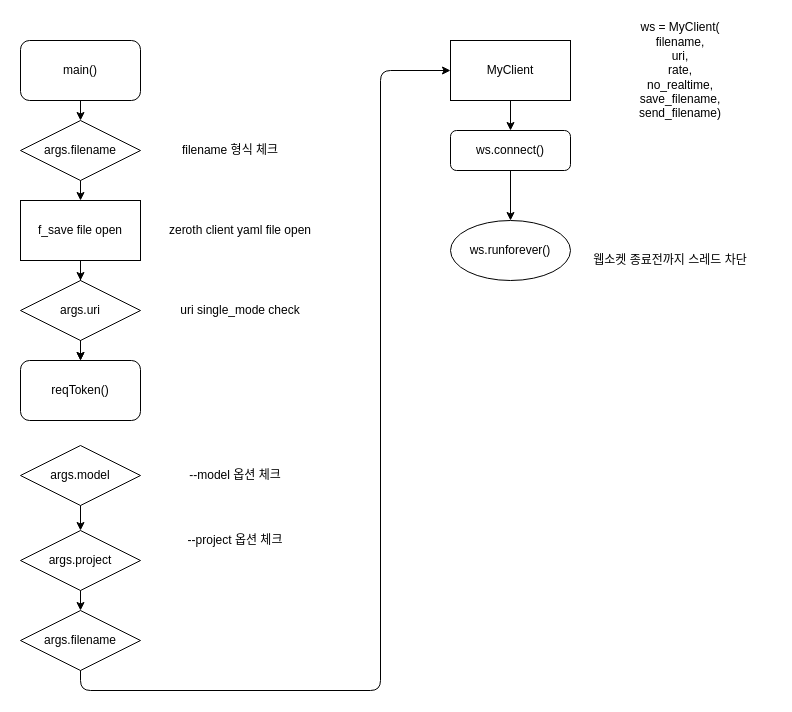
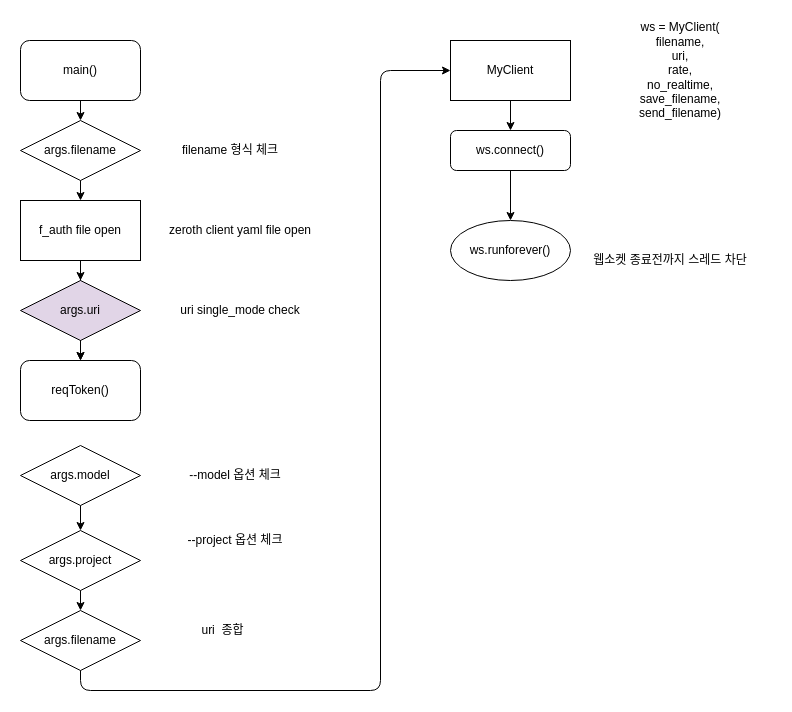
  <mxCell id="0" />
  <mxCell id="1" parent="0" />
  <mxCell id="2" value="" style="edgeStyle=orthogonalEdgeStyle;rounded=0;orthogonalLoop=1;jettySize=auto;html=1;" edge="1" parent="1" source="3" target="8"><mxGeometry relative="1" as="geometry" /></mxCell>
- <mxCell id="3" value="f_save file open" style="rounded=0;whiteSpace=wrap;html=1;" parent="1" vertex="1"><mxGeometry x="20" y="200" width="120" height="60" as="geometry" /></mxCell>
+ <mxCell id="3" value="f_auth file open" style="rounded=0;whiteSpace=wrap;html=1;" parent="1" vertex="1"><mxGeometry x="20" y="200" width="120" height="60" as="geometry" /></mxCell>
  <mxCell id="4" value="args.filename" style="rhombus;whiteSpace=wrap;html=1;" parent="1" vertex="1"><mxGeometry x="20" y="120" width="120" height="60" as="geometry" /></mxCell>
  <mxCell id="5" value="" style="endArrow=classic;html=1;exitX=0.5;exitY=1;exitDx=0;exitDy=0;entryX=0.5;entryY=0;entryDx=0;entryDy=0;" parent="1" source="4" target="3" edge="1"><mxGeometry width="50" height="50" relative="1" as="geometry"><mxPoint x="420" y="270" as="sourcePoint" /><mxPoint x="80" y="210" as="targetPoint" /></mxGeometry></mxCell>
  <mxCell id="6" value="main()" style="rounded=1;whiteSpace=wrap;html=1;" parent="1" vertex="1"><mxGeometry x="20" y="40" width="120" height="60" as="geometry" /></mxCell>
- <mxCell id="7" value="args.uri" style="rhombus;whiteSpace=wrap;html=1;" parent="1" vertex="1"><mxGeometry x="20" y="280" width="120" height="60" as="geometry" /></mxCell>
+ <mxCell id="7" value="args.uri" style="rhombus;whiteSpace=wrap;html=1;fillColor=#e1d5e7;" parent="1" vertex="1"><mxGeometry x="20" y="280" width="120" height="60" as="geometry" /></mxCell>
  <mxCell id="8" value="reqToken()" style="rounded=1;whiteSpace=wrap;html=1;" parent="1" vertex="1"><mxGeometry x="20" y="360" width="120" height="60" as="geometry" /></mxCell>
  <mxCell id="9" value="args.model" style="rhombus;whiteSpace=wrap;html=1;" parent="1" vertex="1"><mxGeometry x="20" y="445" width="120" height="60" as="geometry" /></mxCell>
  <mxCell id="10" value="args.project" style="rhombus;whiteSpace=wrap;html=1;" parent="1" vertex="1"><mxGeometry x="20" y="530" width="120" height="60" as="geometry" /></mxCell>
  <mxCell id="11" value="args.filename" style="rhombus;whiteSpace=wrap;html=1;" parent="1" vertex="1"><mxGeometry x="20" y="610" width="120" height="60" as="geometry" /></mxCell>
  <mxCell id="12" value="" style="endArrow=classic;html=1;entryX=0.5;entryY=0;entryDx=0;entryDy=0;" parent="1" target="7" edge="1"><mxGeometry width="50" height="50" relative="1" as="geometry"><mxPoint x="80" y="260" as="sourcePoint" /><mxPoint x="90" y="210" as="targetPoint" /></mxGeometry></mxCell>
  <mxCell id="13" value="" style="endArrow=classic;html=1;entryX=0.5;entryY=0;entryDx=0;entryDy=0;" parent="1" target="8" edge="1"><mxGeometry width="50" height="50" relative="1" as="geometry"><mxPoint x="80" y="340" as="sourcePoint" /><mxPoint x="100" y="220" as="targetPoint" /></mxGeometry></mxCell>
  <mxCell id="14" value="" style="endArrow=classic;html=1;entryX=0.5;entryY=0;entryDx=0;entryDy=0;exitX=0.5;exitY=1;exitDx=0;exitDy=0;" parent="1" target="10" edge="1" source="9"><mxGeometry width="50" height="50" relative="1" as="geometry"><mxPoint x="80" y="510" as="sourcePoint" /><mxPoint x="120" y="240" as="targetPoint" /></mxGeometry></mxCell>
  <mxCell id="15" value="" style="endArrow=classic;html=1;exitX=0.5;exitY=1;exitDx=0;exitDy=0;entryX=0.5;entryY=0;entryDx=0;entryDy=0;" parent="1" source="10" target="11" edge="1"><mxGeometry width="50" height="50" relative="1" as="geometry"><mxPoint x="130" y="230" as="sourcePoint" /><mxPoint x="90" y="610" as="targetPoint" /></mxGeometry></mxCell>
  <mxCell id="16" value="MyClient" style="rounded=0;whiteSpace=wrap;html=1;" parent="1" vertex="1"><mxGeometry x="450" y="40" width="120" height="60" as="geometry" /></mxCell>
  <mxCell id="17" value="" style="endArrow=classic;html=1;entryX=0;entryY=0.5;entryDx=0;entryDy=0;exitX=0.5;exitY=1;exitDx=0;exitDy=0;" parent="1" source="11" target="16" edge="1"><mxGeometry width="50" height="50" relative="1" as="geometry"><mxPoint x="80" y="710" as="sourcePoint" /><mxPoint x="310" y="70" as="targetPoint" /><Array as="points"><mxPoint x="80" y="690" /><mxPoint x="380" y="690" /><mxPoint x="380" y="70" /></Array></mxGeometry></mxCell>
  <mxCell id="18" value="filename 형식 체크" style="text;html=1;strokeColor=none;fillColor=none;align=center;verticalAlign=middle;whiteSpace=wrap;rounded=0;" parent="1" vertex="1"><mxGeometry x="160" y="140" width="140" height="20" as="geometry" /></mxCell>
  <mxCell id="19" value="zeroth client yaml file open" style="text;html=1;strokeColor=none;fillColor=none;align=center;verticalAlign=middle;whiteSpace=wrap;rounded=0;" parent="1" vertex="1"><mxGeometry x="160" y="220" width="160" height="20" as="geometry" /></mxCell>
  <mxCell id="20" value="uri single_mode check" style="text;html=1;strokeColor=none;fillColor=none;align=center;verticalAlign=middle;whiteSpace=wrap;rounded=0;" parent="1" vertex="1"><mxGeometry x="160" y="300" width="160" height="20" as="geometry" /></mxCell>
  <mxCell id="21" value="--model 옵션 체크" style="text;html=1;strokeColor=none;fillColor=none;align=center;verticalAlign=middle;whiteSpace=wrap;rounded=0;" parent="1" vertex="1"><mxGeometry x="170" y="465" width="130" height="20" as="geometry" /></mxCell>
  <mxCell id="22" value="" style="endArrow=classic;html=1;exitX=0.5;exitY=1;exitDx=0;exitDy=0;" parent="1" source="6" target="4" edge="1"><mxGeometry width="50" height="50" relative="1" as="geometry"><mxPoint x="380" y="240" as="sourcePoint" /><mxPoint x="200" y="120" as="targetPoint" /></mxGeometry></mxCell>
  <mxCell id="23" value="--project 옵션 체크" style="text;html=1;strokeColor=none;fillColor=none;align=center;verticalAlign=middle;whiteSpace=wrap;rounded=0;" parent="1" vertex="1"><mxGeometry x="175" y="530" width="120" height="20" as="geometry" /></mxCell>
+ <mxCell id="24" value="uri&amp;nbsp; 종합" style="text;html=1;strokeColor=none;fillColor=none;align=center;verticalAlign=middle;whiteSpace=wrap;rounded=0;" parent="1" vertex="1"><mxGeometry x="175" y="620" width="95" height="20" as="geometry" /></mxCell>
  <mxCell id="25" value="ws.connect()" style="rounded=1;whiteSpace=wrap;html=1;" vertex="1" parent="1"><mxGeometry x="450" y="130" width="120" height="40" as="geometry" /></mxCell>
  <mxCell id="26" value="" style="endArrow=classic;html=1;entryX=0.5;entryY=0;entryDx=0;entryDy=0;exitX=0.5;exitY=1;exitDx=0;exitDy=0;" edge="1" parent="1" source="16" target="25"><mxGeometry width="50" height="50" relative="1" as="geometry"><mxPoint x="-10" y="350" as="sourcePoint" /><mxPoint x="-10" y="370" as="targetPoint" /></mxGeometry></mxCell>
  <mxCell id="27" value="ws.runforever()" style="ellipse;whiteSpace=wrap;html=1;" vertex="1" parent="1"><mxGeometry x="450" y="220" width="120" height="60" as="geometry" /></mxCell>
  <mxCell id="28" value="" style="endArrow=classic;html=1;exitX=0.5;exitY=1;exitDx=0;exitDy=0;entryX=0.5;entryY=0;entryDx=0;entryDy=0;" edge="1" parent="1" target="27" source="25"><mxGeometry width="50" height="50" relative="1" as="geometry"><mxPoint x="510" y="230" as="sourcePoint" /><mxPoint x="510" y="260" as="targetPoint" /></mxGeometry></mxCell>
  <mxCell id="29" value="웹소켓 종료전까지 스레드 차단" style="text;html=1;strokeColor=none;fillColor=none;align=center;verticalAlign=middle;whiteSpace=wrap;rounded=0;" vertex="1" parent="1"><mxGeometry x="570" y="250" width="200" height="20" as="geometry" /></mxCell>
  <mxCell id="30" value="ws = MyClient(&lt;br&gt;filename,&lt;br&gt;uri,&lt;br&gt;rate,&lt;br&gt;no_realtime,&lt;br&gt;save_filename,&lt;br&gt;send_filename)" style="text;html=1;strokeColor=none;fillColor=none;align=center;verticalAlign=middle;whiteSpace=wrap;rounded=0;" vertex="1" parent="1"><mxGeometry x="590" width="180" height="100" as="geometry" y="20" /></mxCell>
